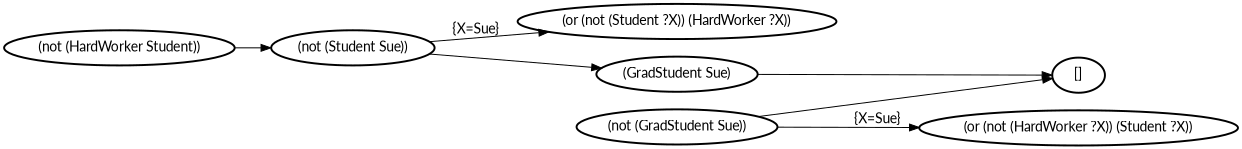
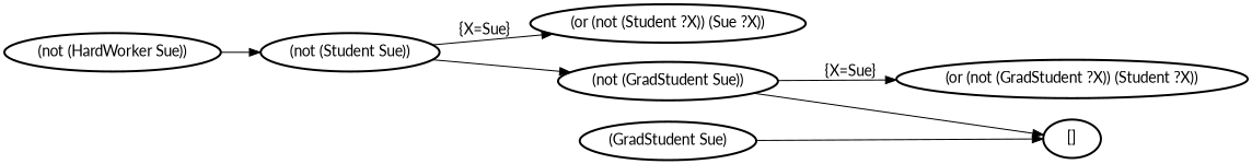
  digraph {
    fontname=Lato
    rankdir=LR
    node [color=black fontname=Lato penwidth=2.0]
    edge [fontname=Lato]
-   n1 [label="(not (HardWorker Student))"]
+   n1 [label="(not (HardWorker Sue))"]
    n2 [label="(not (Student Sue))"]
-   n3 [label="(or (not (Student ?X)) (HardWorker ?X))"]
+   n3 [label="(or (not (Student ?X)) (Sue ?X))"]
    n4 [label="(not (GradStudent Sue))"]
-   n5 [label="(or (not (HardWorker ?X)) (Student ?X))"]
+   n5 [label="(or (not (GradStudent ?X)) (Student ?X))"]
    n6 [label="[]"]
    n7 [label="(GradStudent Sue)"]
    n1 -> n2
    n2 -> n3 [label="{X=Sue}"]
-   n2 -> n7
+   n2 -> n4
    n4 -> n5 [label="{X=Sue}"]
    n4 -> n6
    n7 -> n6
  }
